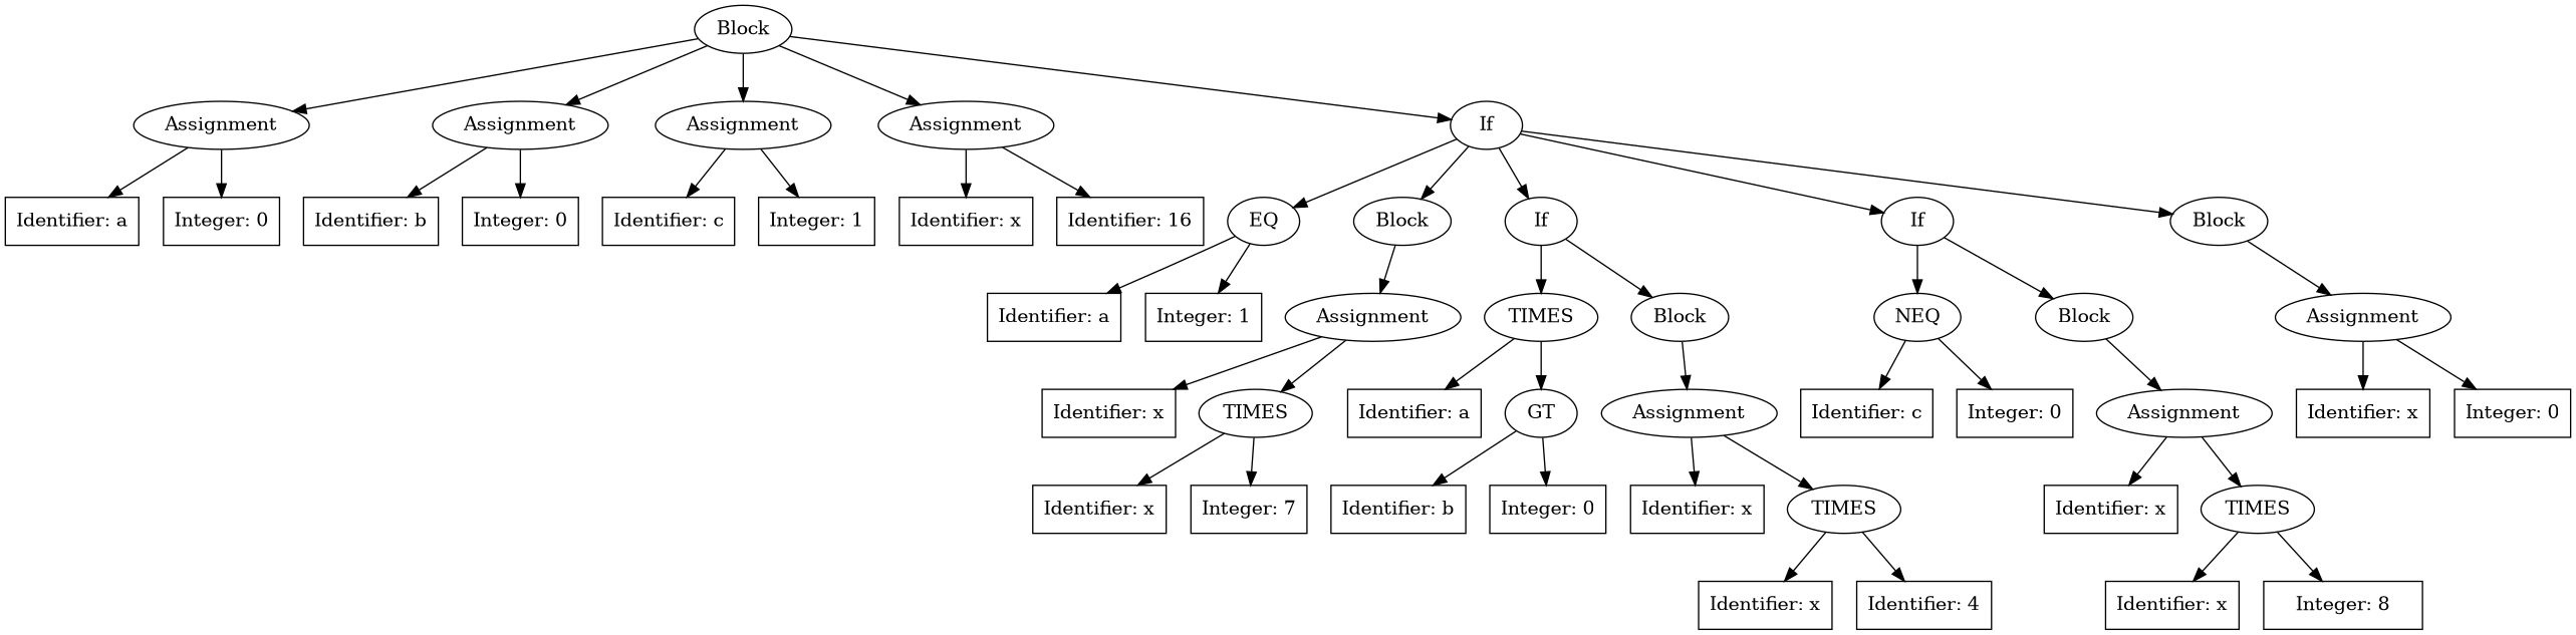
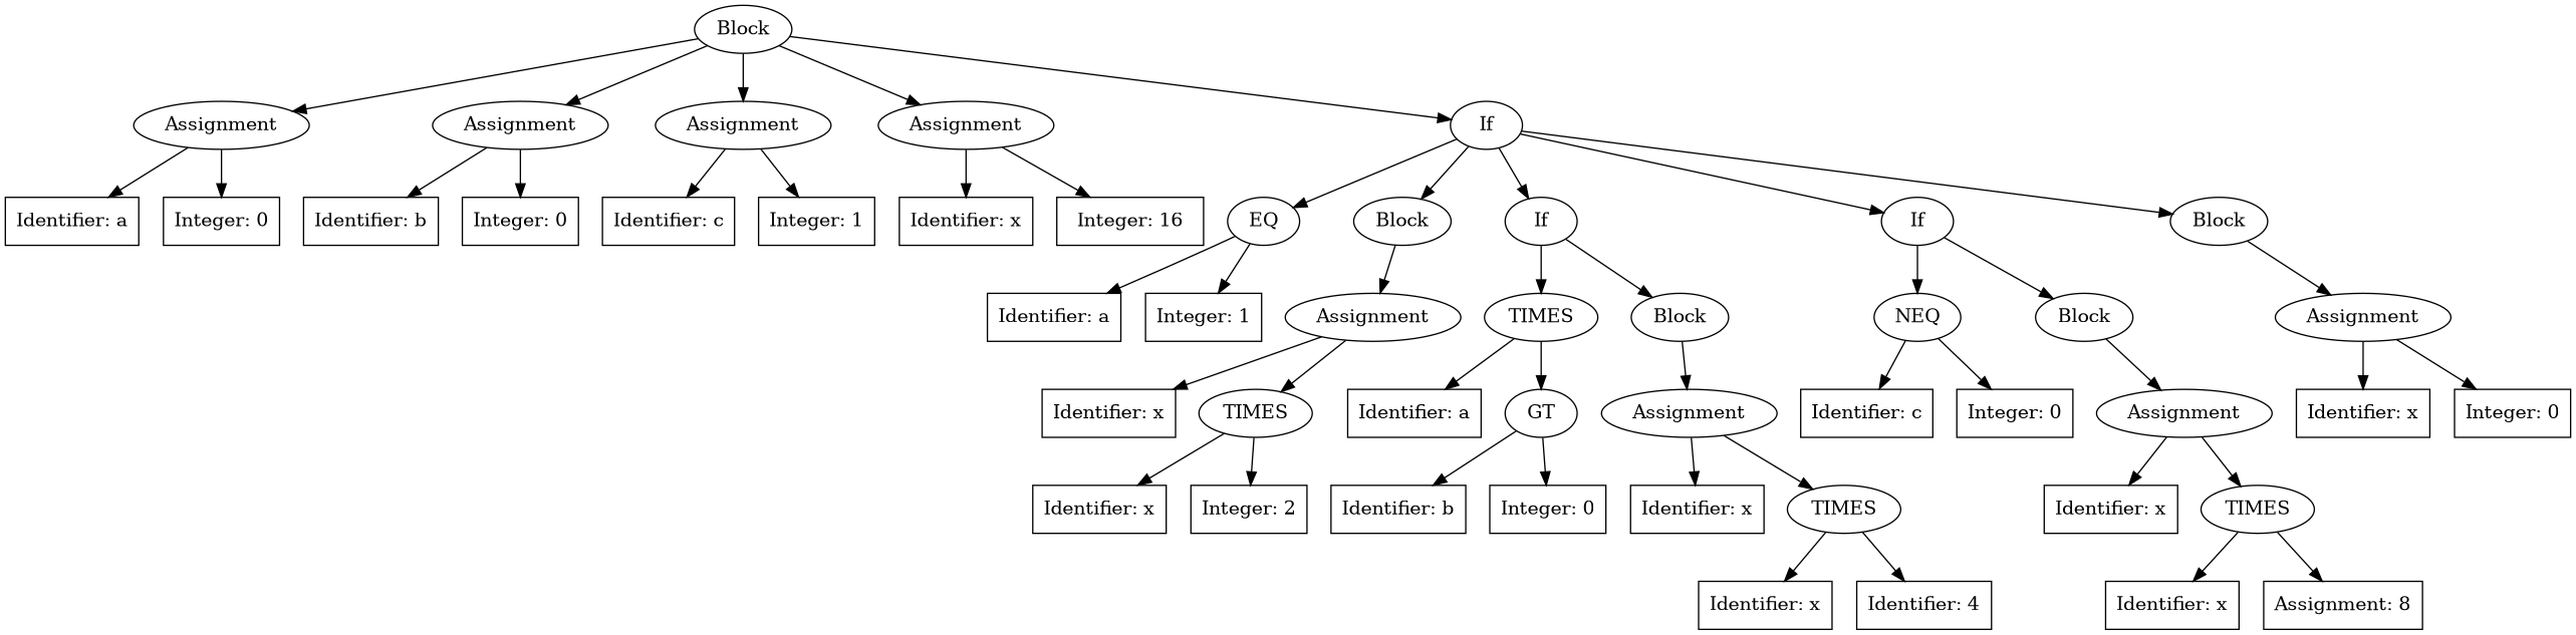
  digraph {
    node [shape=box]
    n1 [label=Block shape=""]
    n2 [label=Assignment shape=""]
    n3 [label=Assignment shape=""]
    n4 [label=Assignment shape=""]
    n5 [label=Assignment shape=""]
    n6 [label=If shape=""]
    n7 [label="Identifier: a"]
    n8 [label="Integer: 0"]
    n9 [label="Identifier: b"]
    n10 [label="Integer: 0"]
    n11 [label="Identifier: c"]
    n12 [label="Integer: 1"]
    n13 [label="Identifier: x"]
-   n14 [label="Identifier: 16"]
+   n14 [label="Integer: 16"]
    n15 [label=EQ shape=""]
    n16 [label=Block shape=""]
    n17 [label=If shape=""]
    n18 [label=If shape=""]
    n19 [label=Block shape=""]
    n20 [label="Identifier: a"]
    n21 [label="Integer: 1"]
    n22 [label=Assignment shape=""]
    n23 [label=TIMES shape=""]
    n24 [label=Block shape=""]
    n25 [label=NEQ shape=""]
    n26 [label=Block shape=""]
    n27 [label=Assignment shape=""]
    n28 [label="Identifier: x"]
    n29 [label=TIMES shape=""]
    n30 [label="Identifier: x"]
-   n31 [label="Integer: 7"]
+   n31 [label="Integer: 2"]
    n32 [label="Identifier: a"]
    n33 [label=GT shape=""]
    n34 [label=Assignment shape=""]
    n35 [label="Identifier: b"]
    n36 [label="Integer: 0"]
    n37 [label="Identifier: x"]
    n38 [label=TIMES shape=""]
    n39 [label="Identifier: x"]
    n40 [label="Identifier: 4"]
    n41 [label="Identifier: c"]
    n42 [label="Integer: 0"]
    n43 [label=Assignment shape=""]
    n44 [label="Identifier: x"]
    n45 [label=TIMES shape=""]
    n46 [label="Identifier: x"]
-   n47 [label="Integer: 8"]
+   n47 [label="Assignment: 8"]
    n48 [label="Identifier: x"]
    n49 [label="Integer: 0"]
    n1 -> n2
    n1 -> n3
    n1 -> n4
    n1 -> n5
    n1 -> n6
    n2 -> n7
    n2 -> n8
    n3 -> n9
    n3 -> n10
    n4 -> n11
    n4 -> n12
    n5 -> n13
    n5 -> n14
    n6 -> n15
    n6 -> n16
    n6 -> n17
    n6 -> n18
    n6 -> n19
    n15 -> n20
    n15 -> n21
    n16 -> n22
    n17 -> n23
    n17 -> n24
    n18 -> n25
    n18 -> n26
    n19 -> n27
    n22 -> n28
    n22 -> n29
    n23 -> n32
    n23 -> n33
    n24 -> n34
    n25 -> n41
    n25 -> n42
    n26 -> n43
    n27 -> n48
    n27 -> n49
    n29 -> n30
    n29 -> n31
    n33 -> n35
    n33 -> n36
    n34 -> n37
    n34 -> n38
    n38 -> n39
    n38 -> n40
    n43 -> n44
    n43 -> n45
    n45 -> n46
    n45 -> n47
  }
